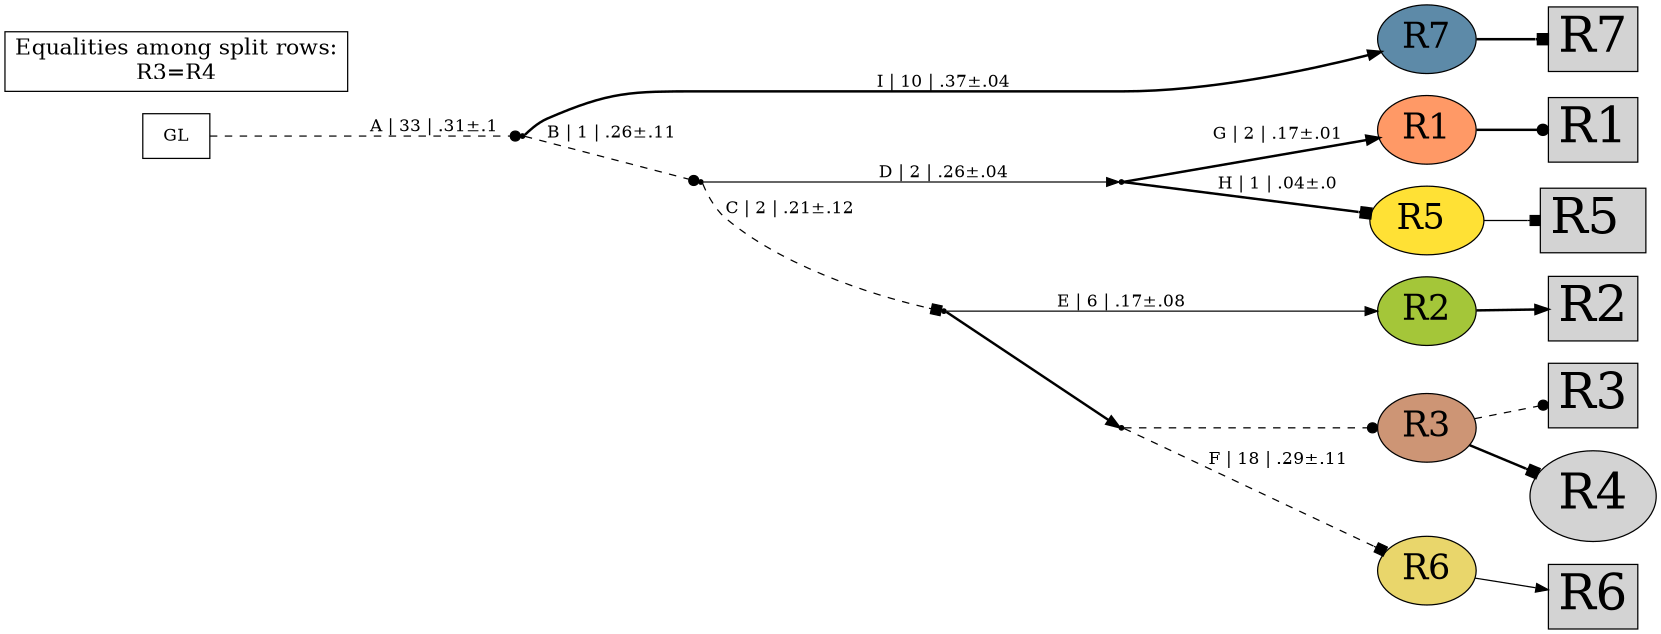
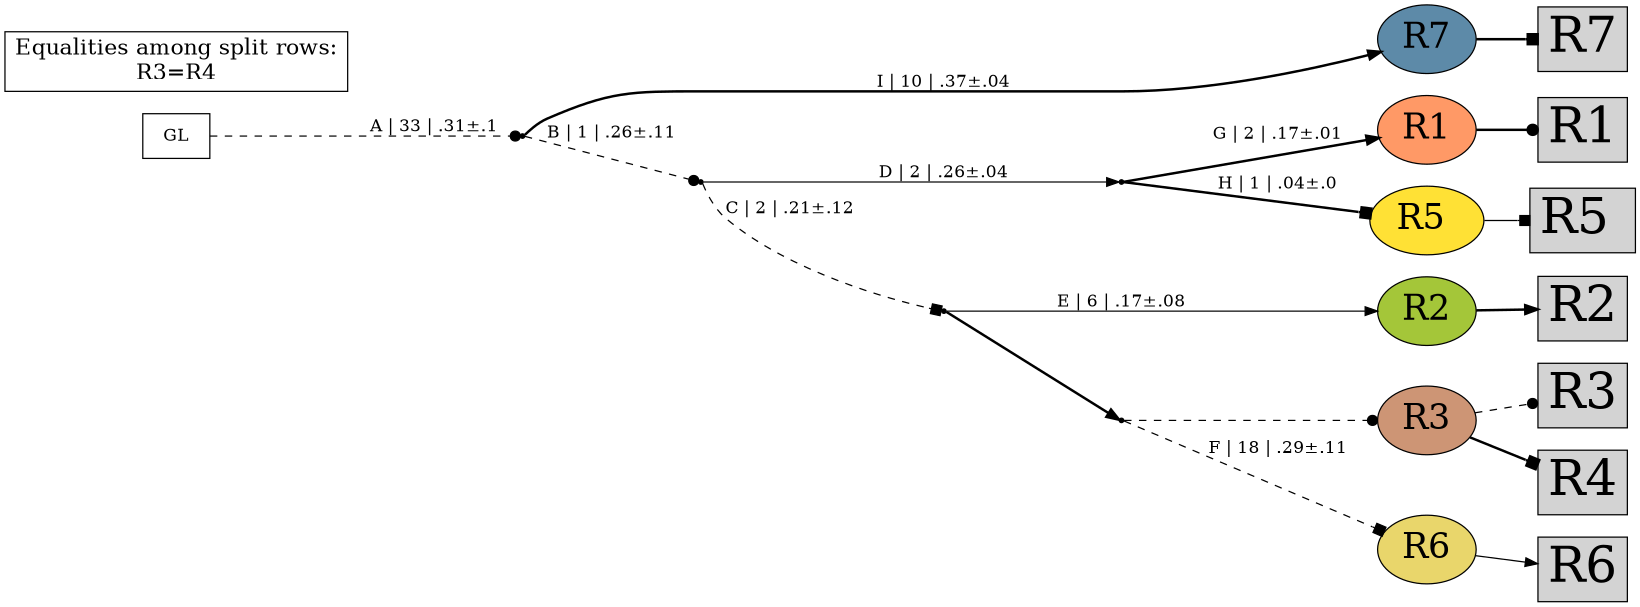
  digraph {
    rankdir=LR
    node [fontsize=40 shape=box style=filled]
    edge [arrowhead=normal style=bold]
    n1 [fillcolor="#a4c639" fontsize=28 label=R2 shape=oval]
    n2 [fillcolor="#cd9575" fontsize=28 label=R3 shape=oval]
    n3 [fillcolor="#e9d66b" fontsize=28 label=R6 shape=oval]
    n4 [fillcolor="#ff9966" fontsize=28 label=R1 shape=oval]
    n5 [fillcolor="#ffe135" fontsize=28 label="R5 " shape=oval]
    n6 [fillcolor="#5d8aa8" fontsize=28 label=R7 shape=oval]
    n7 [label=R2]
    n8 [label=R3]
-   n9 [label=R4 shape=ellipse]
+   n9 [label=R4]
    n10 [label=R6]
    n11 [label=R1]
    n12 [label="R5 "]
    n13 [label=R7]
    n14 [fontsize=18 label="Equalities among split rows:\nR3=R4\n" style=""]
    Int1 [fillcolor=black shape=point fontsize=""]
    Int2 [fillcolor=black shape=point fontsize=""]
    Int3 [fillcolor=black shape=point fontsize=""]
    Int4 [fillcolor=black shape=point fontsize=""]
    Int5 [fillcolor=black shape=point fontsize=""]
    n20 [fillcolor=white label=GL fontsize=""]
    subgraph sub_1 {
      rank=same
      n1
      n2
      n3
      n4
      n5
      n6
    }
    n1 -> n7
    n2 -> n8 [arrowhead=dot style=dashed]
    n2 -> n9 [arrowhead=box]
    n3 -> n10 [style=solid]
    n4 -> n11 [arrowhead=dot]
    n5 -> n12 [arrowhead=box style=solid]
    n6 -> n13 [arrowhead=box]
    Int1 -> n4 [label="G | 2 | .17±.01"]
    Int1 -> n5 [arrowhead=box label="H | 1 | .04±.0"]
    Int2 -> n2 [arrowhead=dot style=dashed]
    Int2 -> n3 [arrowhead=box label="F | 18 | .29±.11" style=dashed]
    Int3 -> n1 [label="E | 6 | .17±.08" style=solid]
    Int3 -> Int2
    Int4 -> Int1 [label="D | 2 | .26±.04" style=solid]
    Int4 -> Int3 [arrowhead=box label="C | 2 | .21±.12" style=dashed]
    Int5 -> n6 [label="I | 10 | .37±.04"]
    Int5 -> Int4 [arrowhead=dot label="B | 1 | .26±.11" style=dashed]
    n20 -> Int5 [arrowhead=dot label="A | 33 | .31±.1" style=dashed]
  }
